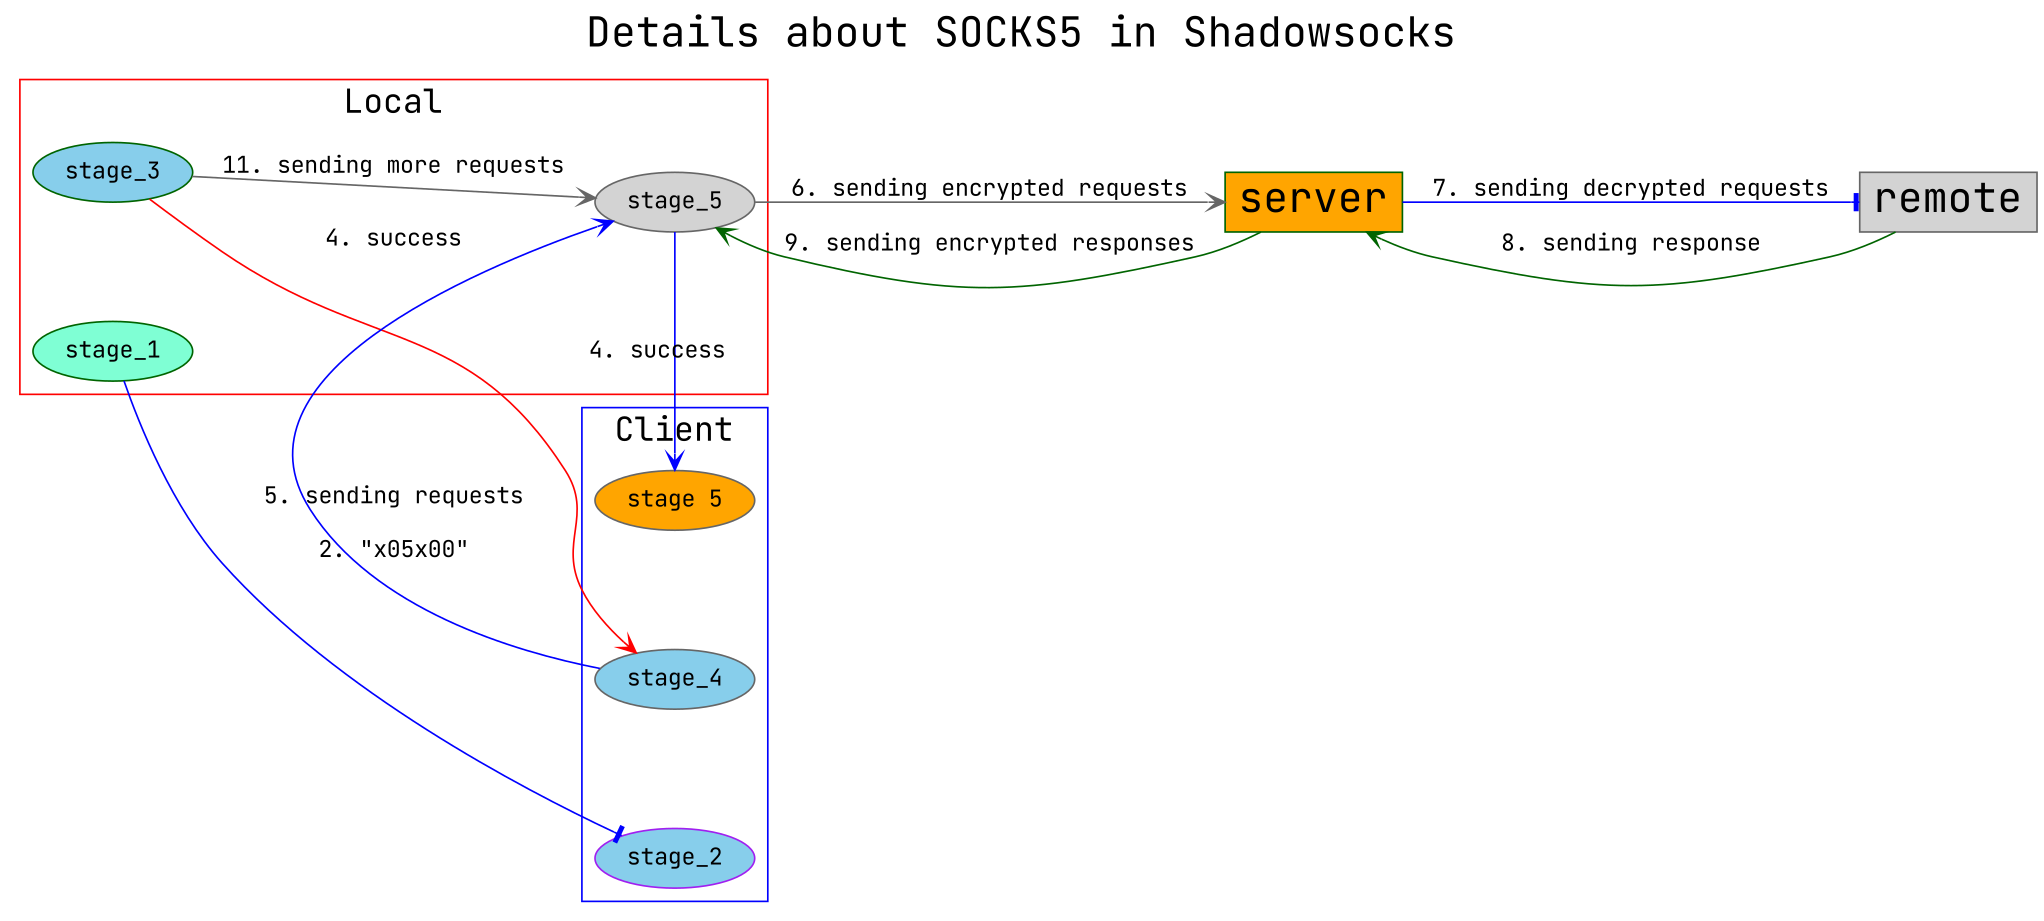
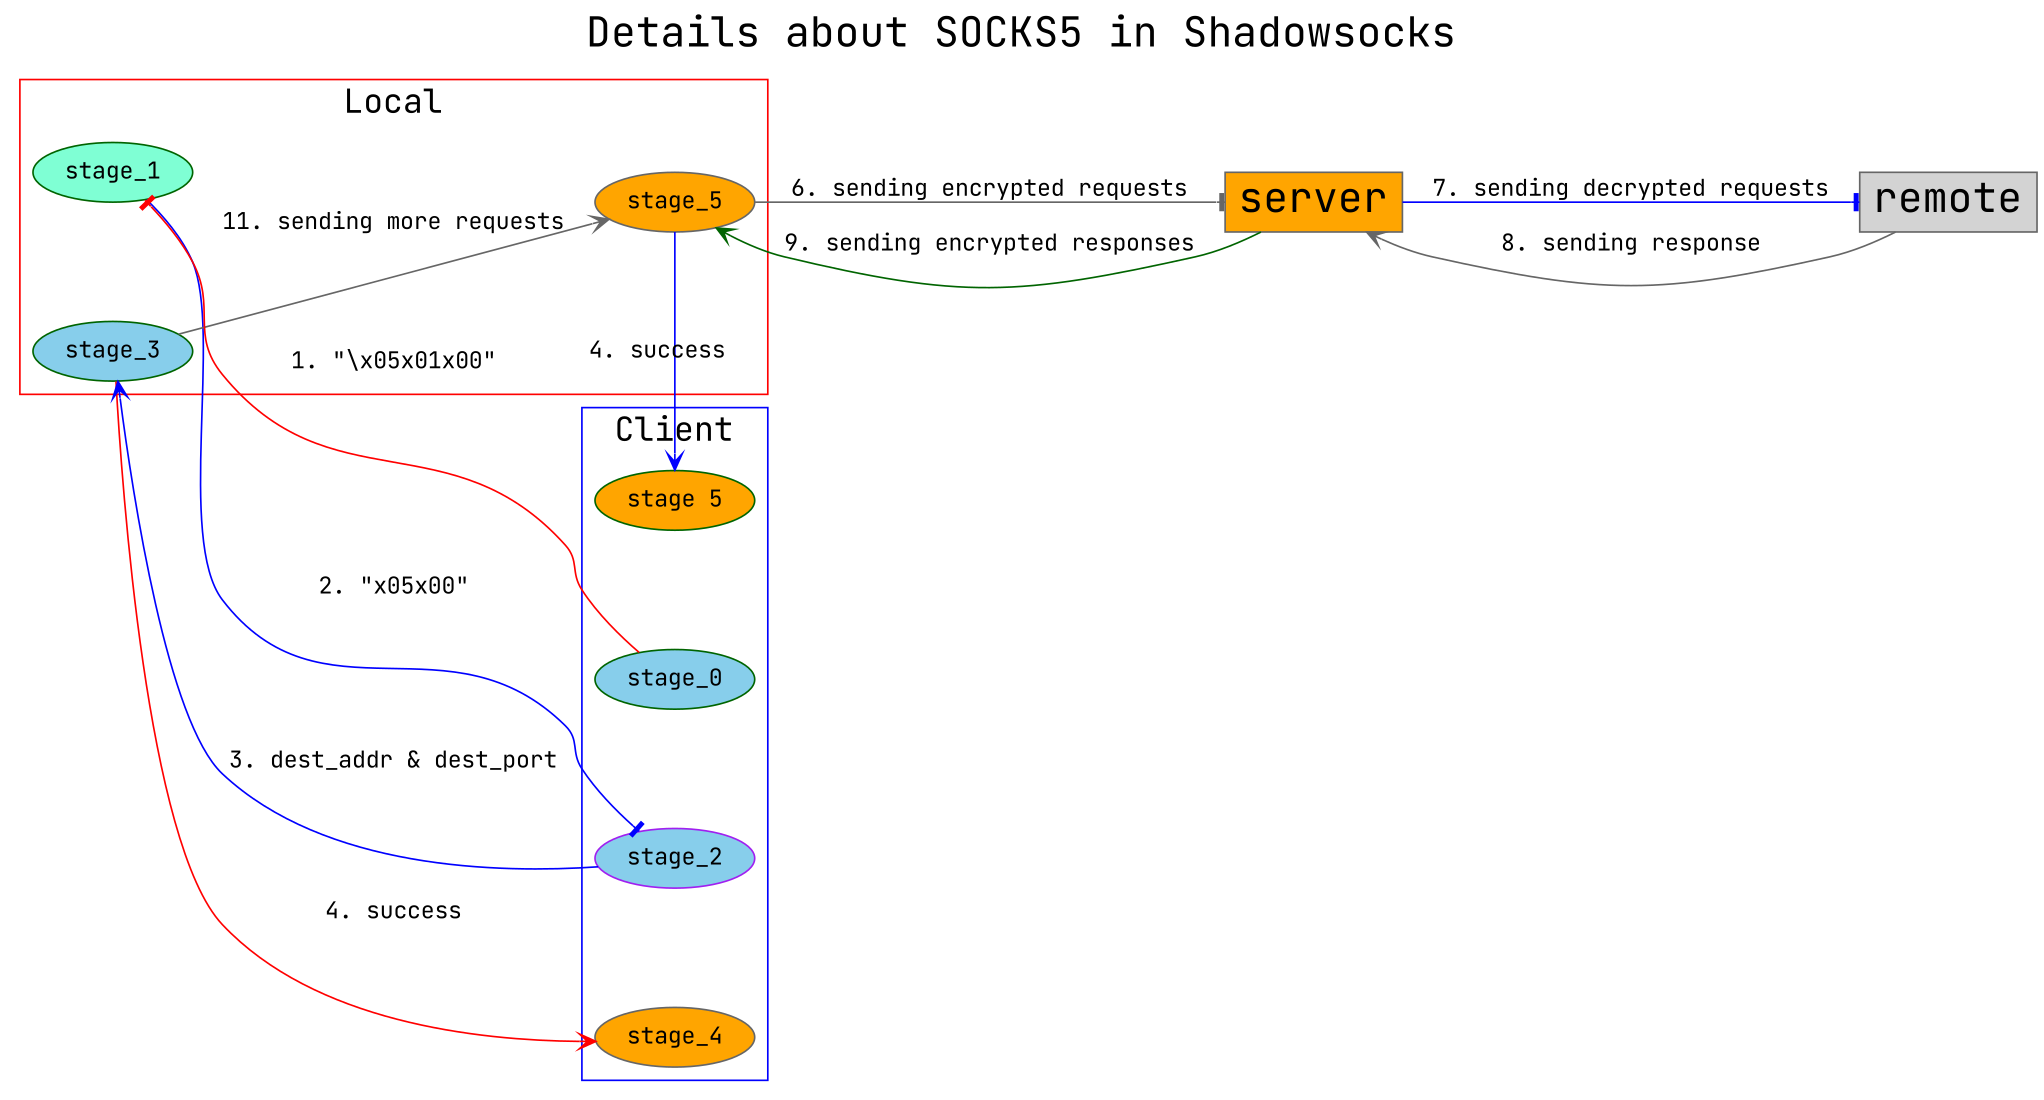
  digraph {
    fontname="JetBrains Mono"
    fontsize=25
    label="Details about SOCKS5 in Shadowsocks"
    labelloc=t
    nodesep=1
    rankdir=LR
    node [color=darkgreen fillcolor=skyblue fontname="JetBrains Mono" shape=oval style=filled]
    edge [arrowhead=vee color=blue fontname="JetBrains Mono"]
    stage_1 [fillcolor=aquamarine]
    stage_3
-   stage_5 [color=gray40 fillcolor=lightgrey]
+   stage_5 [color=gray40 fillcolor=orange]
+   stage_0
    stage_2 [color=purple]
-   stage_4 [color=gray40]
-   n7 [color=gray40 fillcolor=orange label="stage 5"]
-   server [fillcolor=orange fontsize=25 shape=rectangle]
+   stage_4 [color=gray40 fillcolor=orange]
+   n7 [fillcolor=orange label="stage 5"]
+   server [color=gray40 fillcolor=orange fontsize=25 shape=rectangle]
    remote [color=gray40 fillcolor=lightgrey fontsize=25 shape=rectangle]
    subgraph cluster_1 {
      color=red
      fontsize=20
      label=Local
      stage_1
      stage_3
      stage_5
    }
    subgraph cluster_2 {
      color=blue
      fontsize=20
      label=Client
+     stage_0
      stage_2
      stage_4
      n7
    }
    stage_1 -> stage_2 [arrowhead=tee label="2. \"\x05\x00\""]
    stage_3 -> stage_5 [color=gray40 label="11. sending more requests"]
    stage_3 -> stage_4 [color=red label="4. success"]
    stage_5 -> n7 [label="4. success"]
-   stage_5 -> server [color=gray40 label="6. sending encrypted requests"]
-   stage_4 -> stage_5 [label="5. sending requests"]
+   stage_5 -> server [arrowhead=tee color=gray40 label="6. sending encrypted requests"]
+   stage_0 -> stage_1 [arrowhead=tee color=red label="1. \"\\x05\x01\x00\""]
+   stage_2 -> stage_3 [label="3. dest_addr & dest_port"]
    server -> stage_5 [color=darkgreen label="9. sending encrypted responses"]
    server -> remote [arrowhead=tee label="7. sending decrypted requests"]
-   remote -> server [color=darkgreen label="8. sending response"]
+   remote -> server [color=gray40 label="8. sending response"]
  }
